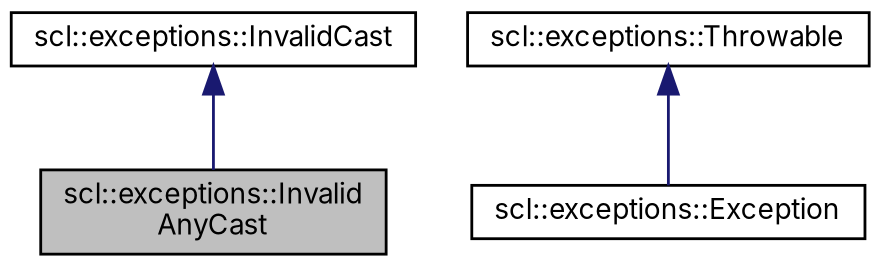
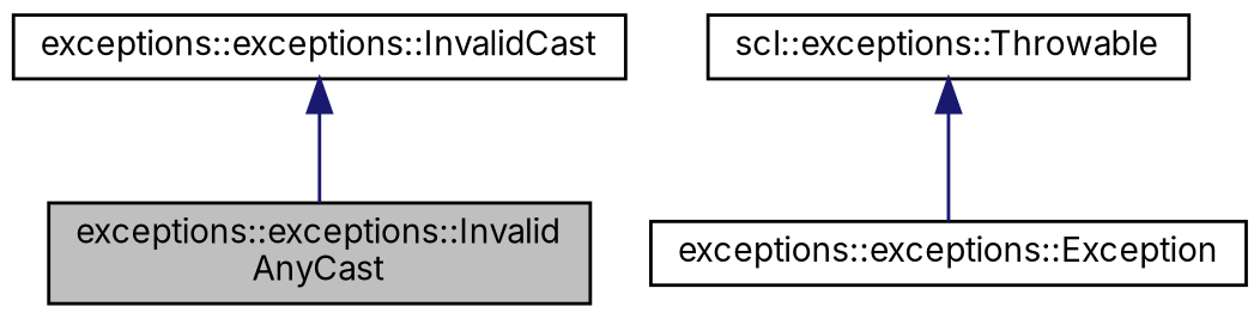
  digraph {
    fontname=Inter
    node [color=black fillcolor=white fontname=Inter fontsize=10 shape=record style=filled]
    edge [color=midnightblue dir=back fontname=Inter fontsize=10 labelfontname=Helvetica labelfontsize=10 style=solid]
-   n1 [fillcolor=grey75 fontcolor=black height=0.2 label="scl::exceptions::Invalid\lAnyCast" width=0.4]
-   n2 [height=0.2 label="scl::exceptions::InvalidCast" width=0.4]
-   n3 [height=0.2 label="scl::exceptions::Exception" width=0.4]
+   n1 [fillcolor=grey75 fontcolor=black height=0.2 label="exceptions::exceptions::Invalid\lAnyCast" width=0.4]
+   n2 [height=0.2 label="exceptions::exceptions::InvalidCast" width=0.4]
+   n3 [height=0.2 label="exceptions::exceptions::Exception" width=0.4]
    n4 [height=0.2 label="scl::exceptions::Throwable" width=0.4]
    n2 -> n1
    n4 -> n3
  }
